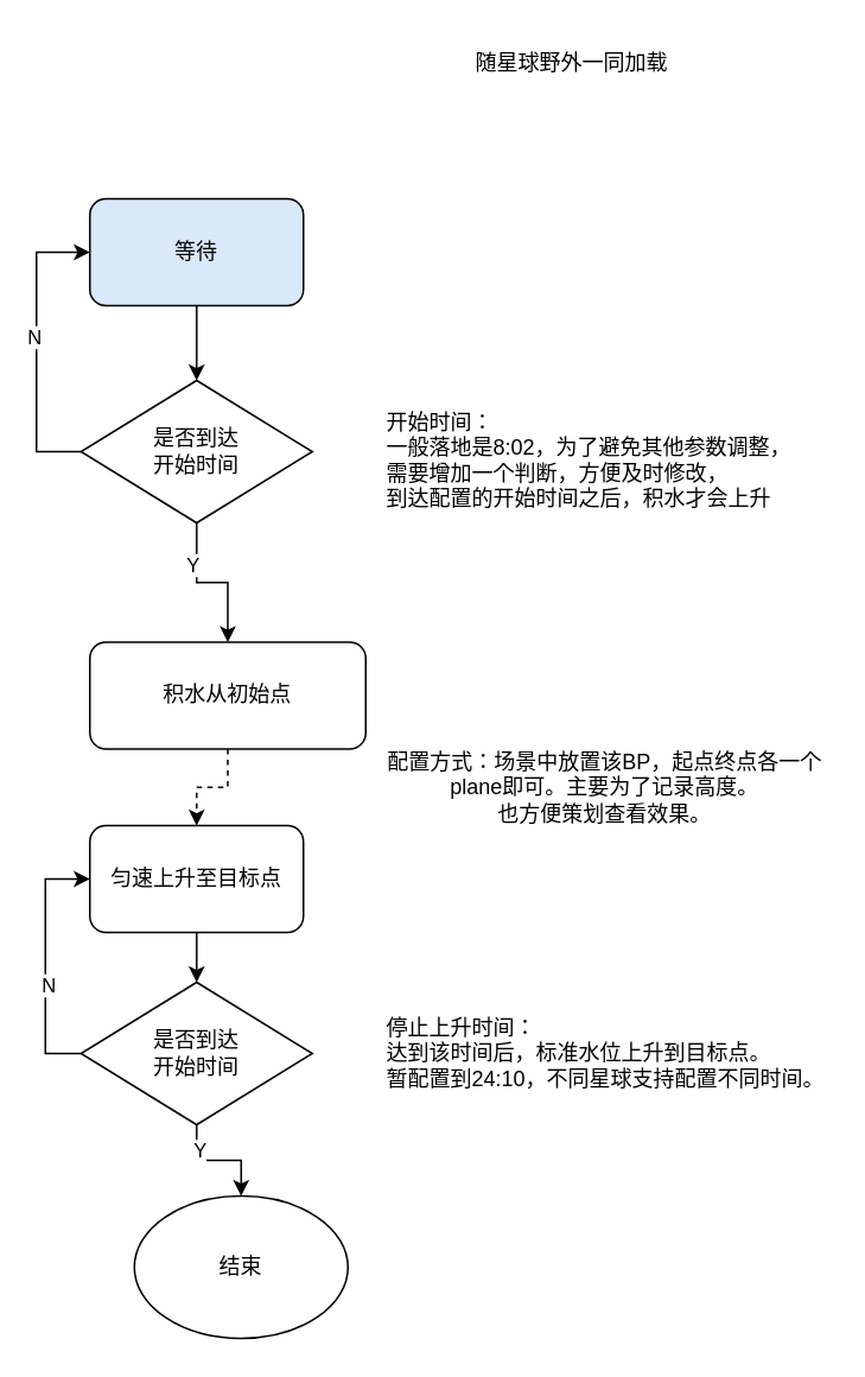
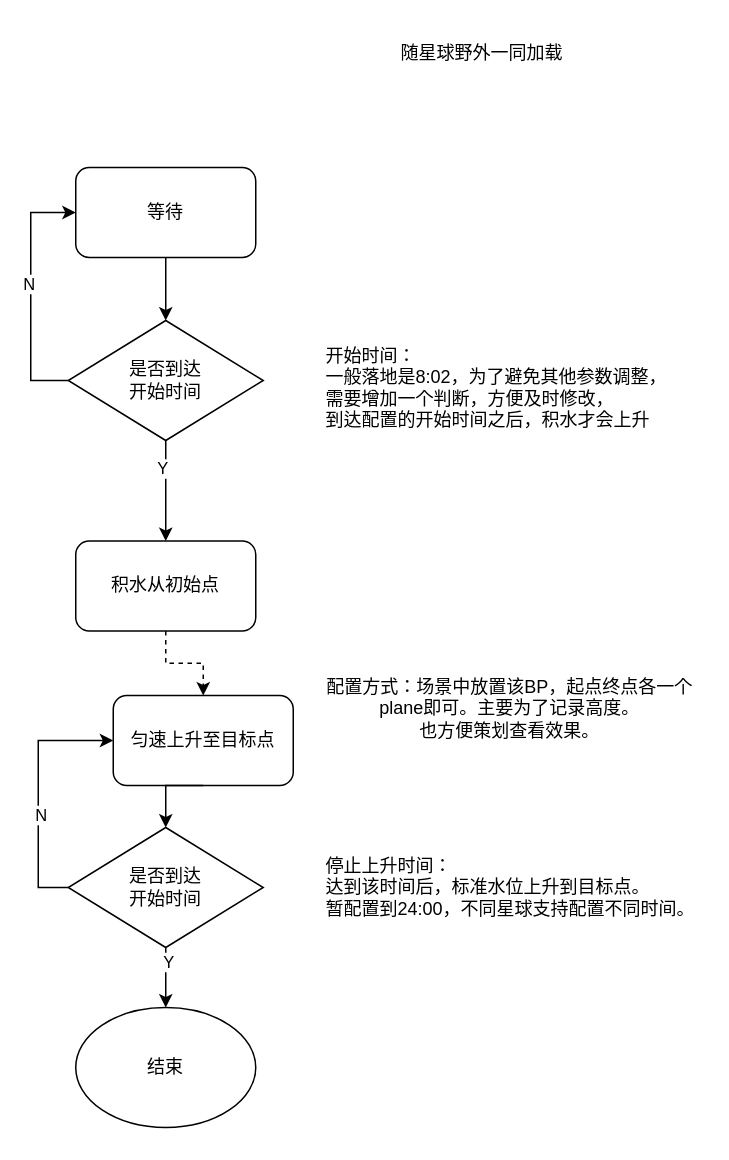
  <mxCell id="0" />
  <mxCell id="1" parent="0" />
  <mxCell id="2" style="edgeStyle=orthogonalEdgeStyle;rounded=0;orthogonalLoop=1;jettySize=auto;html=1;exitX=0.5;exitY=1;exitDx=0;exitDy=0;entryX=0.5;entryY=0;entryDx=0;entryDy=0;" edge="1" parent="1" source="3" target="9"><mxGeometry relative="1" as="geometry" /></mxCell>
- <mxCell id="3" value="等待" style="rounded=1;whiteSpace=wrap;html=1;fillColor=#dae8fc;" vertex="1" parent="1"><mxGeometry x="50" y="111" width="120" height="60" as="geometry" /></mxCell>
+ <mxCell id="3" value="等待" style="rounded=1;whiteSpace=wrap;html=1;" vertex="1" parent="1"><mxGeometry x="50" y="111" width="120" height="60" as="geometry" /></mxCell>
  <mxCell id="4" value="随星球野外一同加载" style="text;html=1;align=center;verticalAlign=middle;whiteSpace=wrap;rounded=0;" vertex="1" parent="1"><mxGeometry x="260" y="20" width="122" height="30" as="geometry" /></mxCell>
  <mxCell id="5" style="edgeStyle=orthogonalEdgeStyle;rounded=0;orthogonalLoop=1;jettySize=auto;html=1;exitX=0;exitY=0.5;exitDx=0;exitDy=0;entryX=0;entryY=0.5;entryDx=0;entryDy=0;" edge="1" parent="1" source="9" target="3"><mxGeometry relative="1" as="geometry"><Array as="points"><mxPoint x="20" y="253" /><mxPoint x="20" y="141" /></Array></mxGeometry></mxCell>
  <mxCell id="6" value="N" style="edgeLabel;html=1;align=center;verticalAlign=middle;resizable=0;points=[];" vertex="1" connectable="0" parent="5"><mxGeometry x="0.072" y="2" relative="1" as="geometry"><mxPoint as="offset" /></mxGeometry></mxCell>
  <mxCell id="7" style="edgeStyle=orthogonalEdgeStyle;rounded=0;orthogonalLoop=1;jettySize=auto;html=1;exitX=0.5;exitY=1;exitDx=0;exitDy=0;entryX=0.5;entryY=0;entryDx=0;entryDy=0;" edge="1" parent="1" source="9" target="12"><mxGeometry relative="1" as="geometry"><mxPoint x="110" y="387" as="targetPoint" /></mxGeometry></mxCell>
  <mxCell id="8" value="Y" style="edgeLabel;html=1;align=center;verticalAlign=middle;resizable=0;points=[];" vertex="1" connectable="0" parent="7"><mxGeometry x="-0.466" y="-3" relative="1" as="geometry"><mxPoint as="offset" /></mxGeometry></mxCell>
  <mxCell id="9" value="是否到达&lt;div&gt;开始时间&lt;/div&gt;" style="rhombus;whiteSpace=wrap;html=1;" vertex="1" parent="1"><mxGeometry x="45" y="213" width="130" height="80" as="geometry" /></mxCell>
  <mxCell id="10" value="开始时间：&lt;div&gt;一般落地是8:02，为了避免其他参数调整，&lt;/div&gt;&lt;div&gt;需要增加一个判断，方便及时修改，&lt;/div&gt;&lt;div&gt;到达配置的开始时间之后，积水才会上升&lt;/div&gt;" style="text;html=1;align=left;verticalAlign=middle;whiteSpace=wrap;rounded=0;" vertex="1" parent="1"><mxGeometry x="215" y="227" width="249" height="62" as="geometry" /></mxCell>
  <mxCell id="11" style="edgeStyle=orthogonalEdgeStyle;rounded=0;orthogonalLoop=1;jettySize=auto;html=1;exitX=0.5;exitY=1;exitDx=0;exitDy=0;entryX=0.5;entryY=0;entryDx=0;entryDy=0;dashed=1;" edge="1" parent="1" source="12" target="13"><mxGeometry relative="1" as="geometry" /></mxCell>
- <mxCell id="12" value="积水从初始点" style="rounded=1;whiteSpace=wrap;html=1;" vertex="1" parent="1"><mxGeometry x="50" y="360" width="155" height="60" as="geometry" /></mxCell>
- <mxCell id="13" value="匀速上升至目标点" style="rounded=1;whiteSpace=wrap;html=1;" vertex="1" parent="1"><mxGeometry x="50" y="463" width="120" height="60" as="geometry" /></mxCell>
- <mxCell id="14" value="停止上升时间：&lt;div&gt;达到该时间后，标准水位上升到目标点。&lt;div&gt;暂配置到24:10，不同星球支持配置不同时间。&lt;/div&gt;&lt;/div&gt;" style="text;html=1;align=left;verticalAlign=middle;whiteSpace=wrap;rounded=0;" vertex="1" parent="1"><mxGeometry x="215" y="565" width="249" height="52" as="geometry" /></mxCell>
- <mxCell id="15" value="配置方式：场景中放置该BP，起点终点各一个plane即可。主要为了记录高度。&lt;div&gt;也方便策划查看效果。&lt;/div&gt;" style="text;html=1;align=center;verticalAlign=middle;whiteSpace=wrap;rounded=0;" vertex="1" parent="1"><mxGeometry x="215" y="416" width="249" height="52" as="geometry" /></mxCell>
- <mxCell id="16" value="结束&lt;div&gt;&lt;/div&gt;" style="ellipse;whiteSpace=wrap;html=1;" vertex="1" parent="1"><mxGeometry x="75" y="671" width="120" height="80" as="geometry" /></mxCell>
+ <mxCell id="12" value="积水从初始点" style="rounded=1;whiteSpace=wrap;html=1;" vertex="1" parent="1"><mxGeometry x="50" y="360" width="120" height="60" as="geometry" /></mxCell>
+ <mxCell id="13" value="匀速上升至目标点" style="rounded=1;whiteSpace=wrap;html=1;" vertex="1" parent="1"><mxGeometry x="75" y="463" width="120" height="60" as="geometry" /></mxCell>
+ <mxCell id="14" value="停止上升时间：&lt;div&gt;达到该时间后，标准水位上升到目标点。&lt;div&gt;暂配置到24:00，不同星球支持配置不同时间。&lt;/div&gt;&lt;/div&gt;" style="text;html=1;align=left;verticalAlign=middle;whiteSpace=wrap;rounded=0;" vertex="1" parent="1"><mxGeometry x="215" y="565" width="249" height="52" as="geometry" /></mxCell>
+ <mxCell id="15" value="配置方式：场景中放置该BP，起点终点各一个plane即可。主要为了记录高度。&lt;div&gt;也方便策划查看效果。&lt;/div&gt;" style="text;html=1;align=center;verticalAlign=middle;whiteSpace=wrap;rounded=0;" vertex="1" parent="1"><mxGeometry x="215" y="446" width="249" height="52" as="geometry" /></mxCell>
+ <mxCell id="16" value="结束&lt;div&gt;&lt;/div&gt;" style="ellipse;whiteSpace=wrap;html=1;" vertex="1" parent="1"><mxGeometry x="50" y="671" width="120" height="80" as="geometry" /></mxCell>
  <mxCell id="17" value="" style="edgeStyle=orthogonalEdgeStyle;rounded=0;orthogonalLoop=1;jettySize=auto;html=1;exitX=0.5;exitY=1;exitDx=0;exitDy=0;entryX=0.5;entryY=0;entryDx=0;entryDy=0;" edge="1" parent="1" source="13" target="22"><mxGeometry relative="1" as="geometry"><mxPoint x="110" y="523" as="sourcePoint" /><mxPoint x="110" y="666" as="targetPoint" /></mxGeometry></mxCell>
  <mxCell id="18" value="" style="edgeStyle=orthogonalEdgeStyle;rounded=0;orthogonalLoop=1;jettySize=auto;html=1;" edge="1" parent="1" source="22" target="16"><mxGeometry relative="1" as="geometry" /></mxCell>
  <mxCell id="19" value="Y" style="edgeLabel;html=1;align=center;verticalAlign=middle;resizable=0;points=[];" vertex="1" connectable="0" parent="18"><mxGeometry x="-0.558" y="1" relative="1" as="geometry"><mxPoint as="offset" /></mxGeometry></mxCell>
  <mxCell id="20" style="edgeStyle=orthogonalEdgeStyle;rounded=0;orthogonalLoop=1;jettySize=auto;html=1;exitX=0;exitY=0.5;exitDx=0;exitDy=0;entryX=0;entryY=0.5;entryDx=0;entryDy=0;" edge="1" parent="1" source="22" target="13"><mxGeometry relative="1" as="geometry" /></mxCell>
  <mxCell id="21" value="N" style="edgeLabel;html=1;align=center;verticalAlign=middle;resizable=0;points=[];" vertex="1" connectable="0" parent="20"><mxGeometry x="-0.181" y="-1" relative="1" as="geometry"><mxPoint as="offset" /></mxGeometry></mxCell>
  <mxCell id="22" value="是否到达&lt;div&gt;开始时间&lt;/div&gt;" style="rhombus;whiteSpace=wrap;html=1;" vertex="1" parent="1"><mxGeometry x="45" y="551" width="130" height="80" as="geometry" /></mxCell>
